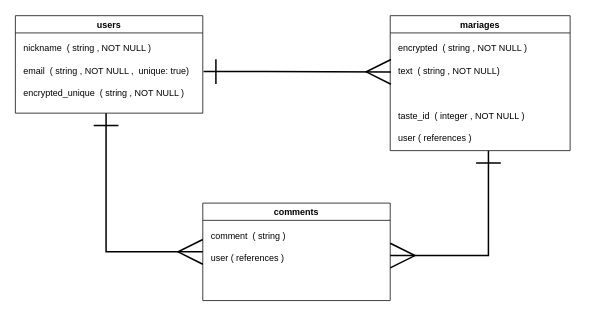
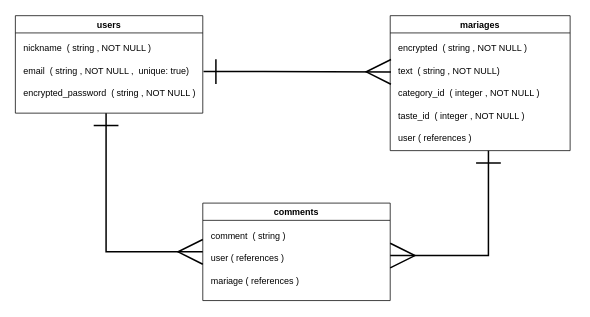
  <mxCell id="0" />
  <mxCell id="1" parent="0" />
  <mxCell id="2" value="users" style="swimlane;" parent="1" vertex="1"><mxGeometry x="20" y="20" width="250" height="130" as="geometry" /></mxCell>
  <mxCell id="3" value="nickname  ( string , NOT NULL )" style="text;strokeColor=none;fillColor=none;spacingLeft=4;spacingRight=4;overflow=hidden;rotatable=0;points=[[0,0.5],[1,0.5]];portConstraint=eastwest;fontSize=12;" parent="2" vertex="1"><mxGeometry x="5" y="30" width="240" height="30" as="geometry" /></mxCell>
  <mxCell id="4" value="email  ( string , NOT NULL ,  unique: true)" style="text;strokeColor=none;fillColor=none;spacingLeft=4;spacingRight=4;overflow=hidden;rotatable=0;points=[[0,0.5],[1,0.5]];portConstraint=eastwest;fontSize=12;" parent="2" vertex="1"><mxGeometry x="5" y="60" width="240" height="30" as="geometry" /></mxCell>
- <mxCell id="5" value="encrypted_unique  ( string , NOT NULL )" style="text;strokeColor=none;fillColor=none;spacingLeft=4;spacingRight=4;overflow=hidden;rotatable=0;points=[[0,0.5],[1,0.5]];portConstraint=eastwest;fontSize=12;" parent="2" vertex="1"><mxGeometry x="5" y="90" width="240" height="30" as="geometry" /></mxCell>
+ <mxCell id="5" value="encrypted_password  ( string , NOT NULL )" style="text;strokeColor=none;fillColor=none;spacingLeft=4;spacingRight=4;overflow=hidden;rotatable=0;points=[[0,0.5],[1,0.5]];portConstraint=eastwest;fontSize=12;" parent="2" vertex="1"><mxGeometry x="5" y="90" width="240" height="30" as="geometry" /></mxCell>
  <mxCell id="6" value="mariages" style="swimlane;" parent="1" vertex="1"><mxGeometry x="520" y="20" width="240" height="180" as="geometry" /></mxCell>
  <mxCell id="7" value="encrypted  ( string , NOT NULL )" style="text;strokeColor=none;fillColor=none;spacingLeft=4;spacingRight=4;overflow=hidden;rotatable=0;points=[[0,0.5],[1,0.5]];portConstraint=eastwest;fontSize=12;" parent="6" vertex="1"><mxGeometry x="5" y="30" width="240" height="30" as="geometry" /></mxCell>
  <mxCell id="8" value="text  ( string , NOT NULL)" style="text;strokeColor=none;fillColor=none;spacingLeft=4;spacingRight=4;overflow=hidden;rotatable=0;points=[[0,0.5],[1,0.5]];portConstraint=eastwest;fontSize=12;" parent="6" vertex="1"><mxGeometry x="5" y="60" width="240" height="30" as="geometry" /></mxCell>
  <mxCell id="9" value="user ( references )" style="text;strokeColor=none;fillColor=none;spacingLeft=4;spacingRight=4;overflow=hidden;rotatable=0;points=[[0,0.5],[1,0.5]];portConstraint=eastwest;fontSize=12;" parent="6" vertex="1"><mxGeometry x="5" y="150" width="230" height="30" as="geometry" /></mxCell>
+ <mxCell id="10" value="category_id  ( integer , NOT NULL )" style="text;strokeColor=none;fillColor=none;spacingLeft=4;spacingRight=4;overflow=hidden;rotatable=0;points=[[0,0.5],[1,0.5]];portConstraint=eastwest;fontSize=12;" parent="6" vertex="1"><mxGeometry x="5" y="90" width="230" height="30" as="geometry" /></mxCell>
  <mxCell id="11" value="taste_id  ( integer , NOT NULL )" style="text;strokeColor=none;fillColor=none;spacingLeft=4;spacingRight=4;overflow=hidden;rotatable=0;points=[[0,0.5],[1,0.5]];portConstraint=eastwest;fontSize=12;" parent="6" vertex="1"><mxGeometry x="5" y="120" width="230" height="30" as="geometry" /></mxCell>
  <mxCell id="12" value="comments" style="swimlane;" parent="1" vertex="1"><mxGeometry x="270" y="270" width="250" height="130" as="geometry" /></mxCell>
  <mxCell id="13" value="comment  ( string )" style="text;strokeColor=none;fillColor=none;spacingLeft=4;spacingRight=4;overflow=hidden;rotatable=0;points=[[0,0.5],[1,0.5]];portConstraint=eastwest;fontSize=12;" parent="12" vertex="1"><mxGeometry x="5" y="30" width="240" height="30" as="geometry" /></mxCell>
  <mxCell id="14" value="user ( references )" style="text;strokeColor=none;fillColor=none;spacingLeft=4;spacingRight=4;overflow=hidden;rotatable=0;points=[[0,0.5],[1,0.5]];portConstraint=eastwest;fontSize=12;" parent="12" vertex="1"><mxGeometry x="5" y="60" width="230" height="30" as="geometry" /></mxCell>
+ <mxCell id="15" value="mariage ( references )" style="text;strokeColor=none;fillColor=none;spacingLeft=4;spacingRight=4;overflow=hidden;rotatable=0;points=[[0,0.5],[1,0.5]];portConstraint=eastwest;fontSize=12;" parent="12" vertex="1"><mxGeometry x="5" y="90" width="230" height="30" as="geometry" /></mxCell>
  <mxCell id="16" value="" style="endArrow=ERone;html=1;exitX=0;exitY=0.5;exitDx=0;exitDy=0;rounded=0;startArrow=ERmany;startFill=0;strokeWidth=2;endSize=30;targetPerimeterSpacing=0;endFill=0;startSize=30;" parent="1" source="12" edge="1"><mxGeometry width="50" height="50" relative="1" as="geometry"><mxPoint x="221" y="370" as="sourcePoint" /><mxPoint x="141" y="150" as="targetPoint" /><Array as="points"><mxPoint x="141" y="335" /></Array></mxGeometry></mxCell>
  <mxCell id="17" value="" style="endArrow=ERone;html=1;rounded=0;startArrow=ERmany;startFill=0;strokeWidth=2;endSize=30;targetPerimeterSpacing=0;endFill=0;startSize=30;entryX=0.548;entryY=1;entryDx=0;entryDy=0;entryPerimeter=0;" parent="1" target="9" edge="1"><mxGeometry width="50" height="50" relative="1" as="geometry"><mxPoint x="520" y="340" as="sourcePoint" /><mxPoint x="600" y="200" as="targetPoint" /><Array as="points"><mxPoint x="651" y="340" /></Array></mxGeometry></mxCell>
  <mxCell id="18" value="" style="endArrow=ERone;html=1;rounded=0;startArrow=ERmany;startFill=0;strokeWidth=2;endSize=30;targetPerimeterSpacing=0;endFill=0;startSize=30;" parent="1" edge="1"><mxGeometry width="50" height="50" relative="1" as="geometry"><mxPoint x="521" y="95" as="sourcePoint" /><mxPoint x="271" y="94.5" as="targetPoint" /><Array as="points"><mxPoint x="351" y="94.5" /></Array></mxGeometry></mxCell>
